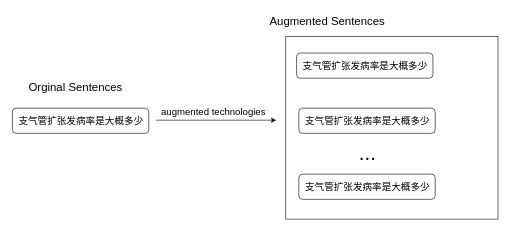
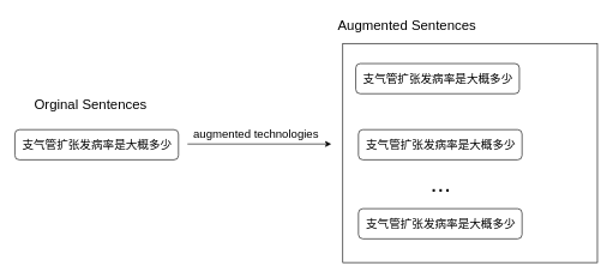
  <mxCell id="0" />
  <mxCell id="1" parent="0" />
  <mxCell id="2" value="" style="rounded=1;whiteSpace=wrap;html=1;" vertex="1" parent="1"><mxGeometry x="20" y="180" width="227.5" height="42" as="geometry" /></mxCell>
  <mxCell id="3" value="" style="edgeStyle=orthogonalEdgeStyle;rounded=0;orthogonalLoop=1;jettySize=auto;html=1;fontSize=29;" edge="1" parent="1"><mxGeometry relative="1" as="geometry"><mxPoint x="260" y="200" as="sourcePoint" /><mxPoint x="460" y="200" as="targetPoint" /></mxGeometry></mxCell>
  <mxCell id="4" value="&lt;font style=&quot;font-size: 16px;&quot;&gt;支气管扩张发病率是大概多少&lt;/font&gt;" style="text;html=1;resizable=0;autosize=1;align=center;verticalAlign=middle;points=[];rounded=0;fontSize=16;" vertex="1" parent="1"><mxGeometry x="23.75" y="191" width="220" height="20" as="geometry" /></mxCell>
  <mxCell id="5" value="Orginal Sentences" style="text;html=1;align=center;verticalAlign=middle;resizable=0;points=[];autosize=1;fontSize=19;" vertex="1" parent="1"><mxGeometry x="40" y="130" width="170" height="30" as="geometry" /></mxCell>
  <mxCell id="6" value="augmented technologies" style="text;html=1;align=center;verticalAlign=middle;resizable=0;points=[];autosize=1;fontSize=16;" vertex="1" parent="1"><mxGeometry x="260" y="175.5" width="190" height="20" as="geometry" /></mxCell>
- <mxCell id="7" value="Augmented Sentences" style="text;html=1;align=center;verticalAlign=middle;resizable=0;points=[];autosize=1;fontSize=19;" vertex="1" parent="1"><mxGeometry x="440" y="20" width="210" height="30" as="geometry" /></mxCell>
+ <mxCell id="7" value="Augmented Sentences" style="text;html=1;align=center;verticalAlign=middle;resizable=0;points=[];autosize=1;fontSize=19;" vertex="1" parent="1"><mxGeometry x="460" y="20" width="210" height="30" as="geometry" /></mxCell>
  <mxCell id="8" value="" style="rounded=0;whiteSpace=wrap;html=1;sketch=0;" vertex="1" parent="1"><mxGeometry x="476" y="60" width="354" height="305" as="geometry" /></mxCell>
  <mxCell id="9" value="..." style="text;html=1;align=center;verticalAlign=middle;resizable=0;points=[];autosize=1;fontSize=34;" vertex="1" parent="1"><mxGeometry x="591.5" y="230" width="40" height="50" as="geometry" /></mxCell>
  <mxCell id="10" value="" style="rounded=1;whiteSpace=wrap;html=1;" vertex="1" parent="1"><mxGeometry x="494" y="88" width="227.5" height="42" as="geometry" /></mxCell>
  <mxCell id="11" value="&lt;font style=&quot;font-size: 16px;&quot;&gt;支气管扩张发病率是大概多少&lt;/font&gt;" style="text;html=1;resizable=0;autosize=1;align=center;verticalAlign=middle;points=[];rounded=0;fontSize=16;" vertex="1" parent="1"><mxGeometry x="497.75" y="99" width="220" height="20" as="geometry" /></mxCell>
  <mxCell id="12" value="" style="rounded=1;whiteSpace=wrap;html=1;" vertex="1" parent="1"><mxGeometry x="497.75" y="180" width="227.5" height="42" as="geometry" /></mxCell>
  <mxCell id="13" value="&lt;font style=&quot;font-size: 16px;&quot;&gt;支气管扩张发病率是大概多少&lt;/font&gt;" style="text;html=1;resizable=0;autosize=1;align=center;verticalAlign=middle;points=[];rounded=0;fontSize=16;" vertex="1" parent="1"><mxGeometry x="501.5" y="191" width="220" height="20" as="geometry" /></mxCell>
  <mxCell id="14" value="" style="rounded=1;whiteSpace=wrap;html=1;" vertex="1" parent="1"><mxGeometry x="497.75" y="290" width="227.5" height="42" as="geometry" /></mxCell>
  <mxCell id="15" value="&lt;font style=&quot;font-size: 16px;&quot;&gt;支气管扩张发病率是大概多少&lt;/font&gt;" style="text;html=1;resizable=0;autosize=1;align=center;verticalAlign=middle;points=[];rounded=0;fontSize=16;" vertex="1" parent="1"><mxGeometry x="501.5" y="301" width="220" height="20" as="geometry" /></mxCell>
